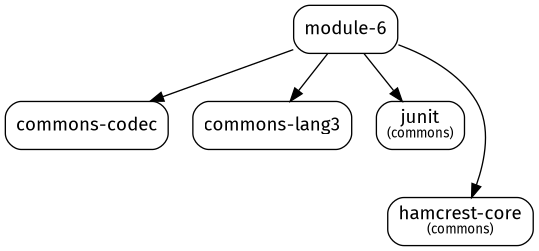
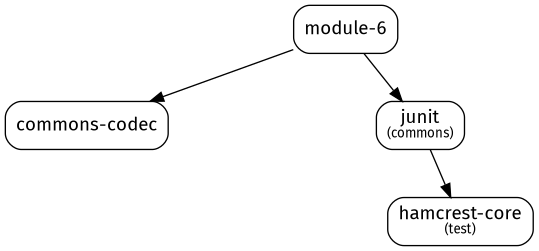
  digraph {
    fontname="Fira Sans"
    node [fontname="Fira Sans" fontsize=14 shape=box style=rounded]
    edge [fontname="Fira Sans" fontsize=10]
    n1 [label="module-6"]
    n2 [label=<commons-codec>]
-   n3 [label=<commons-lang3>]
    n4 [label=<junit<font point-size="10"><br/>(commons)</font>>]
-   n5 [label=<hamcrest-core<font point-size="10"><br/>(commons)</font>>]
+   n5 [label=<hamcrest-core<font point-size="10"><br/>(test)</font>>]
    n1 -> n2
-   n1 -> n3
    n1 -> n4
-   n1 -> n5
+   n4 -> n5
  }
